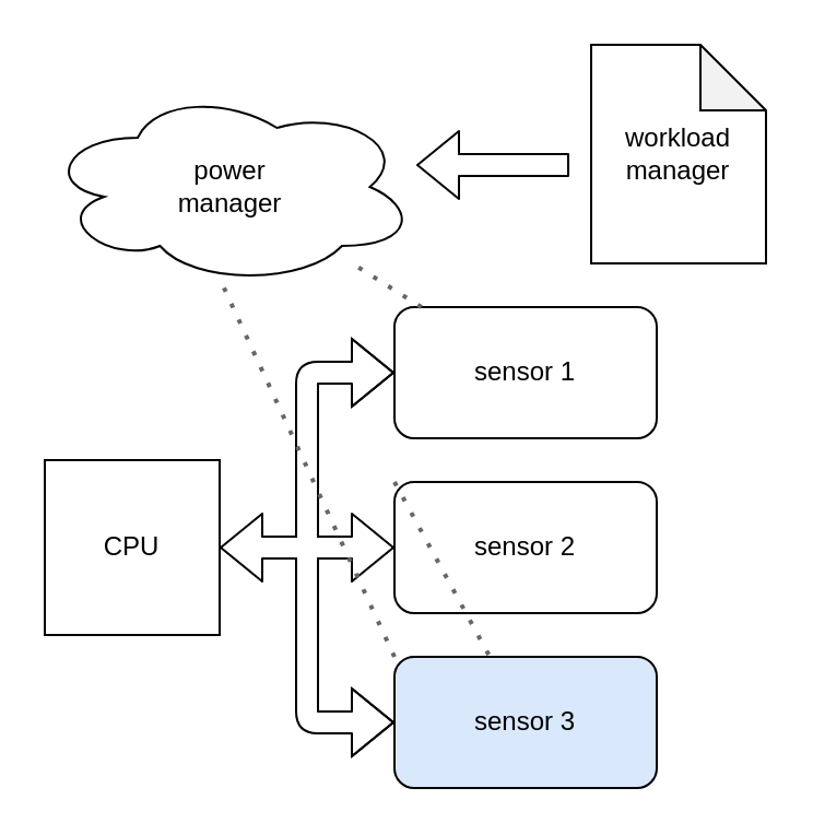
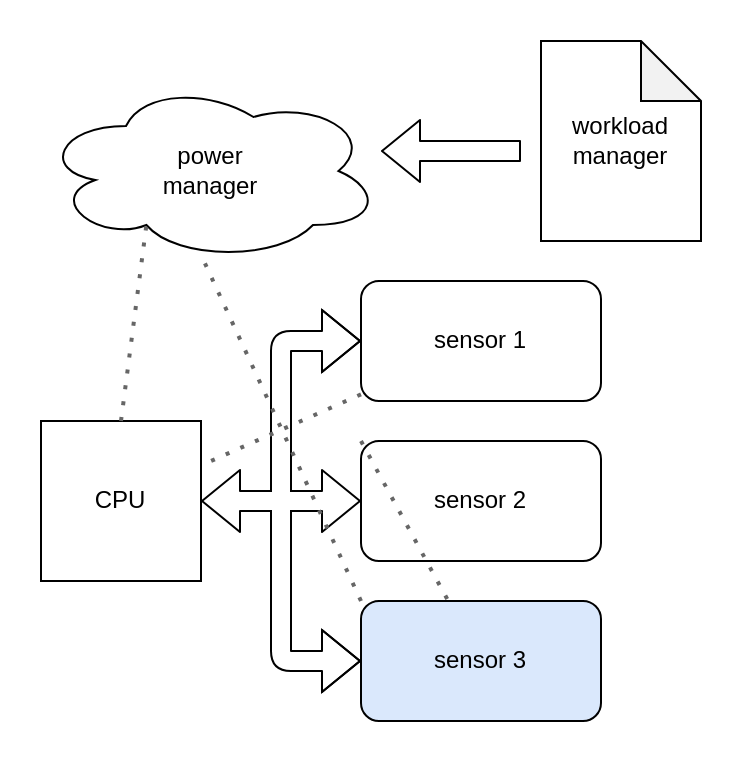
  <mxCell id="0" />
  <mxCell id="1" parent="0" />
  <mxCell id="2" value="" style="shape=flexArrow;endArrow=classic;html=1;entryX=0;entryY=0.5;entryDx=0;entryDy=0;startArrow=none;startFill=0;fillColor=default;" parent="1" edge="1"><mxGeometry width="50" height="50" relative="1" as="geometry"><mxPoint x="140" y="250" as="sourcePoint" /><mxPoint x="180" y="330" as="targetPoint" /><Array as="points"><mxPoint x="140" y="330" /></Array></mxGeometry></mxCell>
  <mxCell id="3" value="CPU" style="whiteSpace=wrap;html=1;aspect=fixed;" parent="1" vertex="1"><mxGeometry x="20" y="210" width="80" height="80" as="geometry" /></mxCell>
  <mxCell id="4" value="sensor 1" style="rounded=1;whiteSpace=wrap;html=1;" parent="1" vertex="1"><mxGeometry x="180" y="140" width="120" height="60" as="geometry" /></mxCell>
  <mxCell id="5" value="sensor 3" style="rounded=1;whiteSpace=wrap;html=1;fillColor=#dae8fc;" parent="1" vertex="1"><mxGeometry x="180" y="300" width="120" height="60" as="geometry" /></mxCell>
  <mxCell id="6" value="sensor 2" style="rounded=1;whiteSpace=wrap;html=1;" parent="1" vertex="1"><mxGeometry x="180" y="220" width="120" height="60" as="geometry" /></mxCell>
  <mxCell id="7" value="" style="shape=flexArrow;endArrow=classic;html=1;entryX=0;entryY=0.5;entryDx=0;entryDy=0;fillColor=default;" parent="1" target="4" edge="1"><mxGeometry width="50" height="50" relative="1" as="geometry"><mxPoint x="140" y="250" as="sourcePoint" /><mxPoint x="170" y="170" as="targetPoint" /><Array as="points"><mxPoint x="140" y="170" /></Array></mxGeometry></mxCell>
  <mxCell id="8" value="" style="shape=flexArrow;endArrow=classic;startArrow=classic;html=1;exitX=1;exitY=0.5;exitDx=0;exitDy=0;entryX=0;entryY=0.5;entryDx=0;entryDy=0;fillColor=default;strokeColor=default;gradientColor=none;" parent="1" source="3" target="6" edge="1"><mxGeometry width="100" height="100" relative="1" as="geometry"><mxPoint x="230" y="380" as="sourcePoint" /><mxPoint x="330" y="280" as="targetPoint" /></mxGeometry></mxCell>
  <mxCell id="9" value="" style="rounded=0;whiteSpace=wrap;html=1;strokeColor=#FFFFFF;rotation=0;" parent="1" vertex="1"><mxGeometry x="136" y="229" width="8" height="60" as="geometry" /></mxCell>
  <mxCell id="10" value="power&lt;br&gt;manager" style="ellipse;shape=cloud;whiteSpace=wrap;html=1;strokeColor=#000000;" parent="1" vertex="1"><mxGeometry x="20" y="40" width="170" height="90" as="geometry" /></mxCell>
- <mxCell id="11" value="" style="endArrow=none;dashed=1;html=1;dashPattern=1 3;strokeWidth=2;strokeColor=#666666;fillColor=#f5f5f5;" parent="1" source="4" target="10" edge="1"><mxGeometry width="50" height="50" relative="1" as="geometry"><mxPoint x="200" y="220" as="sourcePoint" /><mxPoint x="250" y="170" as="targetPoint" /></mxGeometry></mxCell>
+ <mxCell id="11" value="" style="endArrow=none;dashed=1;html=1;dashPattern=1 3;strokeWidth=2;strokeColor=#666666;fillColor=#f5f5f5;" parent="1" source="4" target="3" edge="1"><mxGeometry width="50" height="50" relative="1" as="geometry"><mxPoint x="200" y="220" as="sourcePoint" /><mxPoint x="250" y="170" as="targetPoint" /></mxGeometry></mxCell>
  <mxCell id="12" value="" style="endArrow=none;dashed=1;html=1;dashPattern=1 3;strokeWidth=2;strokeColor=#666666;fillColor=#f5f5f5;exitX=0;exitY=0;exitDx=0;exitDy=0;" parent="1" source="6" target="5" edge="1"><mxGeometry width="50" height="50" relative="1" as="geometry"><mxPoint x="200" y="220" as="sourcePoint" /><mxPoint x="250" y="170" as="targetPoint" /></mxGeometry></mxCell>
  <mxCell id="13" value="" style="endArrow=none;dashed=1;html=1;dashPattern=1 3;strokeWidth=2;strokeColor=#666666;fillColor=#f5f5f5;entryX=0.469;entryY=0.959;entryDx=0;entryDy=0;entryPerimeter=0;exitX=0;exitY=0;exitDx=0;exitDy=0;" parent="1" source="5" target="10" edge="1"><mxGeometry width="50" height="50" relative="1" as="geometry"><mxPoint x="200" y="220" as="sourcePoint" /><mxPoint x="250" y="170" as="targetPoint" /></mxGeometry></mxCell>
+ <mxCell id="14" value="" style="endArrow=none;dashed=1;html=1;dashPattern=1 3;strokeWidth=2;strokeColor=#666666;fillColor=#f5f5f5;entryX=0.31;entryY=0.8;entryDx=0;entryDy=0;entryPerimeter=0;exitX=0.5;exitY=0;exitDx=0;exitDy=0;" parent="1" source="3" target="10" edge="1"><mxGeometry width="50" height="50" relative="1" as="geometry"><mxPoint x="200" y="220" as="sourcePoint" /><mxPoint x="250" y="170" as="targetPoint" /></mxGeometry></mxCell>
  <mxCell id="15" value="workload manager" style="shape=note;whiteSpace=wrap;html=1;backgroundOutline=1;darkOpacity=0.05;strokeColor=#000000;" parent="1" vertex="1"><mxGeometry x="270" y="20" width="80" height="100" as="geometry" /></mxCell>
  <mxCell id="16" value="" style="shape=flexArrow;endArrow=classic;html=1;strokeColor=default;fillColor=default;gradientColor=none;" parent="1" edge="1"><mxGeometry width="50" height="50" relative="1" as="geometry"><mxPoint x="260" y="75" as="sourcePoint" /><mxPoint x="190" y="75" as="targetPoint" /></mxGeometry></mxCell>
